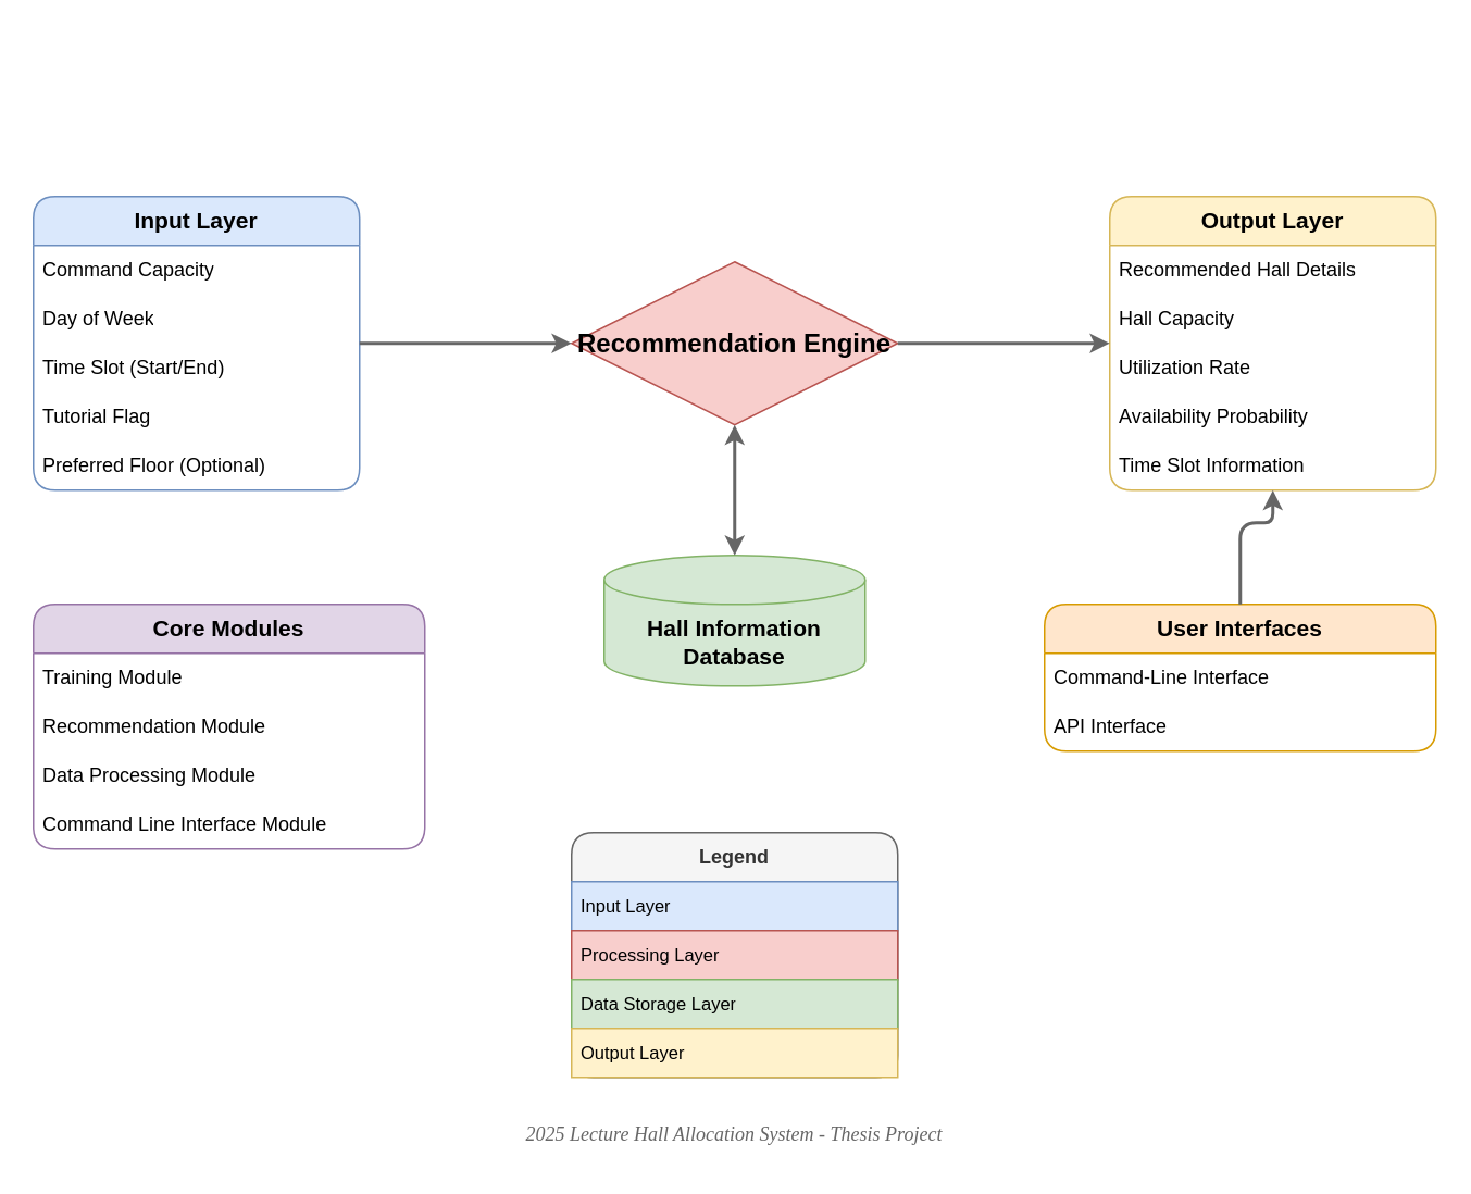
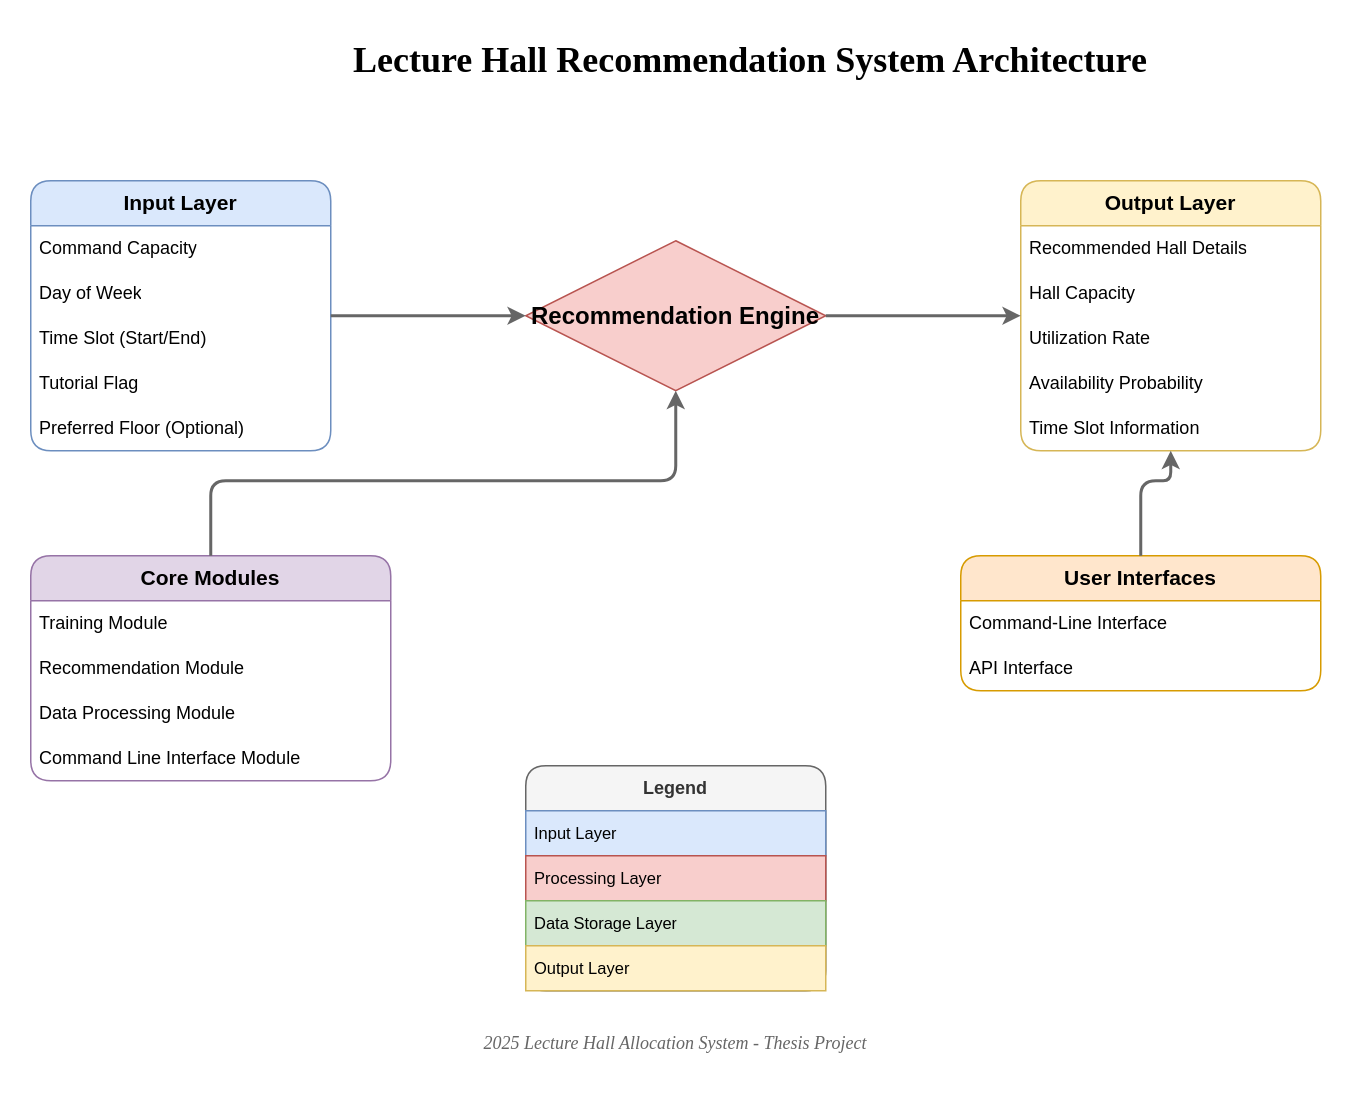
  <mxCell id="0" />
  <mxCell id="1" parent="0" />
+ <mxCell id="2" value="Lecture Hall Recommendation System Architecture" style="text;html=1;strokeColor=none;fillColor=none;align=center;verticalAlign=middle;whiteSpace=wrap;rounded=0;fontSize=24;fontStyle=1;fontFamily=Georgia;" parent="1" vertex="1"><mxGeometry x="150" y="20" width="700" height="40" as="geometry" /></mxCell>
  <mxCell id="3" value="&lt;b&gt;Input Layer&lt;/b&gt;" style="swimlane;fontStyle=0;childLayout=stackLayout;horizontal=1;startSize=30;horizontalStack=0;resizeParent=1;resizeParentMax=0;resizeLast=0;collapsible=1;marginBottom=0;whiteSpace=wrap;html=1;fillColor=#dae8fc;strokeColor=#6c8ebf;rounded=1;fontSize=14;fontFamily=Arial;" parent="1" vertex="1"><mxGeometry x="20" y="120" width="200" height="180" as="geometry" /></mxCell>
  <mxCell id="4" value="Command Capacity" style="text;strokeColor=none;fillColor=none;align=left;verticalAlign=middle;spacingLeft=4;spacingRight=4;overflow=hidden;points=[[0,0.5],[1,0.5]];portConstraint=eastwest;rotatable=0;whiteSpace=wrap;html=1;fontSize=12;fontFamily=Arial;" parent="3" vertex="1"><mxGeometry y="30" width="200" height="30" as="geometry" /></mxCell>
  <mxCell id="5" value="Day of Week" style="text;strokeColor=none;fillColor=none;align=left;verticalAlign=middle;spacingLeft=4;spacingRight=4;overflow=hidden;points=[[0,0.5],[1,0.5]];portConstraint=eastwest;rotatable=0;whiteSpace=wrap;html=1;fontSize=12;fontFamily=Arial;" parent="3" vertex="1"><mxGeometry y="60" width="200" height="30" as="geometry" /></mxCell>
  <mxCell id="6" value="Time Slot (Start/End)" style="text;strokeColor=none;fillColor=none;align=left;verticalAlign=middle;spacingLeft=4;spacingRight=4;overflow=hidden;points=[[0,0.5],[1,0.5]];portConstraint=eastwest;rotatable=0;whiteSpace=wrap;html=1;fontSize=12;fontFamily=Arial;" parent="3" vertex="1"><mxGeometry y="90" width="200" height="30" as="geometry" /></mxCell>
  <mxCell id="7" value="Tutorial Flag" style="text;strokeColor=none;fillColor=none;align=left;verticalAlign=middle;spacingLeft=4;spacingRight=4;overflow=hidden;points=[[0,0.5],[1,0.5]];portConstraint=eastwest;rotatable=0;whiteSpace=wrap;html=1;fontSize=12;fontFamily=Arial;" parent="3" vertex="1"><mxGeometry y="120" width="200" height="30" as="geometry" /></mxCell>
  <mxCell id="8" value="Preferred Floor (Optional)" style="text;strokeColor=none;fillColor=none;align=left;verticalAlign=middle;spacingLeft=4;spacingRight=4;overflow=hidden;points=[[0,0.5],[1,0.5]];portConstraint=eastwest;rotatable=0;whiteSpace=wrap;html=1;fontSize=12;fontFamily=Arial;" parent="3" vertex="1"><mxGeometry y="150" width="200" height="30" as="geometry" /></mxCell>
  <mxCell id="9" value="Recommendation Engine" style="rhombus;whiteSpace=wrap;html=1;fillColor=#f8cecc;strokeColor=#b85450;fontStyle=1;fontSize=16;fontFamily=Arial;" parent="1" vertex="1"><mxGeometry x="350" y="160" width="200" height="100" as="geometry" /></mxCell>
- <mxCell id="10" value="Hall Information Database" style="shape=cylinder3;whiteSpace=wrap;html=1;boundedLbl=1;backgroundOutline=1;size=15;fillColor=#d5e8d4;strokeColor=#82b366;fontStyle=1;fontSize=14;fontFamily=Arial;" parent="1" vertex="1"><mxGeometry x="370" y="340" width="160" height="80" as="geometry" /></mxCell>
  <mxCell id="11" value="&lt;b&gt;Output Layer&lt;/b&gt;" style="swimlane;fontStyle=0;childLayout=stackLayout;horizontal=1;startSize=30;horizontalStack=0;resizeParent=1;resizeParentMax=0;resizeLast=0;collapsible=1;marginBottom=0;whiteSpace=wrap;html=1;fillColor=#fff2cc;strokeColor=#d6b656;rounded=1;fontSize=14;fontFamily=Arial;" parent="1" vertex="1"><mxGeometry x="680" y="120" width="200" height="180" as="geometry" /></mxCell>
  <mxCell id="12" value="Recommended Hall Details" style="text;strokeColor=none;fillColor=none;align=left;verticalAlign=middle;spacingLeft=4;spacingRight=4;overflow=hidden;points=[[0,0.5],[1,0.5]];portConstraint=eastwest;rotatable=0;whiteSpace=wrap;html=1;fontSize=12;fontFamily=Arial;" parent="11" vertex="1"><mxGeometry y="30" width="200" height="30" as="geometry" /></mxCell>
  <mxCell id="13" value="Hall Capacity" style="text;strokeColor=none;fillColor=none;align=left;verticalAlign=middle;spacingLeft=4;spacingRight=4;overflow=hidden;points=[[0,0.5],[1,0.5]];portConstraint=eastwest;rotatable=0;whiteSpace=wrap;html=1;fontSize=12;fontFamily=Arial;" parent="11" vertex="1"><mxGeometry y="60" width="200" height="30" as="geometry" /></mxCell>
  <mxCell id="14" value="Utilization Rate" style="text;strokeColor=none;fillColor=none;align=left;verticalAlign=middle;spacingLeft=4;spacingRight=4;overflow=hidden;points=[[0,0.5],[1,0.5]];portConstraint=eastwest;rotatable=0;whiteSpace=wrap;html=1;fontSize=12;fontFamily=Arial;" parent="11" vertex="1"><mxGeometry y="90" width="200" height="30" as="geometry" /></mxCell>
  <mxCell id="15" value="Availability Probability" style="text;strokeColor=none;fillColor=none;align=left;verticalAlign=middle;spacingLeft=4;spacingRight=4;overflow=hidden;points=[[0,0.5],[1,0.5]];portConstraint=eastwest;rotatable=0;whiteSpace=wrap;html=1;fontSize=12;fontFamily=Arial;" parent="11" vertex="1"><mxGeometry y="120" width="200" height="30" as="geometry" /></mxCell>
  <mxCell id="16" value="Time Slot Information" style="text;strokeColor=none;fillColor=none;align=left;verticalAlign=middle;spacingLeft=4;spacingRight=4;overflow=hidden;points=[[0,0.5],[1,0.5]];portConstraint=eastwest;rotatable=0;whiteSpace=wrap;html=1;fontSize=12;fontFamily=Arial;" parent="11" vertex="1"><mxGeometry y="150" width="200" height="30" as="geometry" /></mxCell>
  <mxCell id="17" value="&lt;b&gt;Core Modules&lt;/b&gt;" style="swimlane;fontStyle=0;childLayout=stackLayout;horizontal=1;startSize=30;horizontalStack=0;resizeParent=1;resizeParentMax=0;resizeLast=0;collapsible=1;marginBottom=0;whiteSpace=wrap;html=1;fillColor=#e1d5e7;strokeColor=#9673a6;rounded=1;fontSize=14;fontFamily=Arial;" parent="1" vertex="1"><mxGeometry x="20" y="370" width="240" height="150" as="geometry" /></mxCell>
  <mxCell id="18" value="Training Module" style="text;strokeColor=none;fillColor=none;align=left;verticalAlign=middle;spacingLeft=4;spacingRight=4;overflow=hidden;points=[[0,0.5],[1,0.5]];portConstraint=eastwest;rotatable=0;whiteSpace=wrap;html=1;fontSize=12;fontFamily=Arial;" parent="17" vertex="1"><mxGeometry y="30" width="240" height="30" as="geometry" /></mxCell>
  <mxCell id="19" value="Recommendation Module" style="text;strokeColor=none;fillColor=none;align=left;verticalAlign=middle;spacingLeft=4;spacingRight=4;overflow=hidden;points=[[0,0.5],[1,0.5]];portConstraint=eastwest;rotatable=0;whiteSpace=wrap;html=1;fontSize=12;fontFamily=Arial;" parent="17" vertex="1"><mxGeometry y="60" width="240" height="30" as="geometry" /></mxCell>
  <mxCell id="20" value="Data Processing Module" style="text;strokeColor=none;fillColor=none;align=left;verticalAlign=middle;spacingLeft=4;spacingRight=4;overflow=hidden;points=[[0,0.5],[1,0.5]];portConstraint=eastwest;rotatable=0;whiteSpace=wrap;html=1;fontSize=12;fontFamily=Arial;" parent="17" vertex="1"><mxGeometry y="90" width="240" height="30" as="geometry" /></mxCell>
  <mxCell id="21" value="Command Line Interface Module" style="text;strokeColor=none;fillColor=none;align=left;verticalAlign=middle;spacingLeft=4;spacingRight=4;overflow=hidden;points=[[0,0.5],[1,0.5]];portConstraint=eastwest;rotatable=0;whiteSpace=wrap;html=1;fontSize=12;fontFamily=Arial;" parent="17" vertex="1"><mxGeometry y="120" width="240" height="30" as="geometry" /></mxCell>
  <mxCell id="22" value="&lt;b&gt;User Interfaces&lt;/b&gt;" style="swimlane;fontStyle=0;childLayout=stackLayout;horizontal=1;startSize=30;horizontalStack=0;resizeParent=1;resizeParentMax=0;resizeLast=0;collapsible=1;marginBottom=0;whiteSpace=wrap;html=1;fillColor=#ffe6cc;strokeColor=#d79b00;rounded=1;fontSize=14;fontFamily=Arial;" parent="1" vertex="1"><mxGeometry x="640" y="370" width="240" height="90" as="geometry" /></mxCell>
  <mxCell id="23" value="Command-Line Interface" style="text;strokeColor=none;fillColor=none;align=left;verticalAlign=middle;spacingLeft=4;spacingRight=4;overflow=hidden;points=[[0,0.5],[1,0.5]];portConstraint=eastwest;rotatable=0;whiteSpace=wrap;html=1;fontSize=12;fontFamily=Arial;" parent="22" vertex="1"><mxGeometry y="30" width="240" height="30" as="geometry" /></mxCell>
  <mxCell id="24" value="API Interface" style="text;strokeColor=none;fillColor=none;align=left;verticalAlign=middle;spacingLeft=4;spacingRight=4;overflow=hidden;points=[[0,0.5],[1,0.5]];portConstraint=eastwest;rotatable=0;whiteSpace=wrap;html=1;fontSize=12;fontFamily=Arial;" parent="22" vertex="1"><mxGeometry y="60" width="240" height="30" as="geometry" /></mxCell>
  <mxCell id="25" style="edgeStyle=orthogonalEdgeStyle;rounded=1;orthogonalLoop=1;jettySize=auto;html=1;exitX=1;exitY=0.5;exitDx=0;exitDy=0;entryX=0;entryY=0.5;entryDx=0;entryDy=0;fontSize=12;fontFamily=Arial;strokeWidth=2;startArrow=none;startFill=0;endArrow=classic;endFill=1;strokeColor=#666666;" parent="1" source="3" target="9" edge="1"><mxGeometry relative="1" as="geometry" /></mxCell>
  <mxCell id="26" style="edgeStyle=orthogonalEdgeStyle;rounded=1;orthogonalLoop=1;jettySize=auto;html=1;exitX=1;exitY=0.5;exitDx=0;exitDy=0;entryX=0;entryY=0.5;entryDx=0;entryDy=0;fontSize=12;fontFamily=Arial;strokeWidth=2;startArrow=none;startFill=0;endArrow=classic;endFill=1;strokeColor=#666666;" parent="1" source="9" target="11" edge="1"><mxGeometry relative="1" as="geometry" /></mxCell>
- <mxCell id="27" style="edgeStyle=orthogonalEdgeStyle;rounded=1;orthogonalLoop=1;jettySize=auto;html=1;exitX=0.5;exitY=1;exitDx=0;exitDy=0;entryX=0.5;entryY=0;entryDx=0;entryDy=0;entryPerimeter=0;fontSize=12;fontFamily=Arial;strokeWidth=2;startArrow=classic;startFill=1;endArrow=classic;endFill=1;strokeColor=#666666;" parent="1" source="9" target="10" edge="1"><mxGeometry relative="1" as="geometry" /></mxCell>
+ <mxCell id="28" style="edgeStyle=orthogonalEdgeStyle;rounded=1;orthogonalLoop=1;jettySize=auto;html=1;exitX=0.5;exitY=0;exitDx=0;exitDy=0;entryX=0.5;entryY=1;entryDx=0;entryDy=0;fontSize=12;fontFamily=Arial;strokeWidth=2;startArrow=none;startFill=0;endArrow=classic;endFill=1;strokeColor=#666666;" parent="1" source="17" target="9" edge="1"><mxGeometry relative="1" as="geometry"><Array as="points"><mxPoint x="140" y="320" /><mxPoint x="450" y="320" /></Array></mxGeometry></mxCell>
  <mxCell id="29" style="edgeStyle=orthogonalEdgeStyle;rounded=1;orthogonalLoop=1;jettySize=auto;html=1;entryX=0.5;entryY=1;entryDx=0;entryDy=0;fontSize=12;fontFamily=Arial;strokeWidth=2;startArrow=none;startFill=0;endArrow=classic;endFill=1;strokeColor=#666666;" parent="1" source="22" target="11" edge="1"><mxGeometry relative="1" as="geometry"><Array as="points"><mxPoint x="760" y="320" /><mxPoint x="780" y="320" /></Array></mxGeometry></mxCell>
  <mxCell id="30" value="&lt;b&gt;Legend&lt;/b&gt;" style="swimlane;fontStyle=0;childLayout=stackLayout;horizontal=1;startSize=30;horizontalStack=0;resizeParent=1;resizeParentMax=0;resizeLast=0;collapsible=1;marginBottom=0;whiteSpace=wrap;html=1;fillColor=#f5f5f5;strokeColor=#666666;rounded=1;fontSize=12;fontFamily=Arial;fontColor=#333333;" parent="1" vertex="1"><mxGeometry x="350" y="510" width="200" height="150" as="geometry" /></mxCell>
  <mxCell id="31" value="Input Layer" style="text;strokeColor=#6c8ebf;fillColor=#dae8fc;align=left;verticalAlign=middle;spacingLeft=4;spacingRight=4;overflow=hidden;points=[[0,0.5],[1,0.5]];portConstraint=eastwest;rotatable=0;whiteSpace=wrap;html=1;fontSize=11;fontFamily=Arial;" parent="30" vertex="1"><mxGeometry y="30" width="200" height="30" as="geometry" /></mxCell>
  <mxCell id="32" value="Processing Layer" style="text;strokeColor=#b85450;fillColor=#f8cecc;align=left;verticalAlign=middle;spacingLeft=4;spacingRight=4;overflow=hidden;points=[[0,0.5],[1,0.5]];portConstraint=eastwest;rotatable=0;whiteSpace=wrap;html=1;fontSize=11;fontFamily=Arial;" parent="30" vertex="1"><mxGeometry y="60" width="200" height="30" as="geometry" /></mxCell>
  <mxCell id="33" value="Data Storage Layer" style="text;strokeColor=#82b366;fillColor=#d5e8d4;align=left;verticalAlign=middle;spacingLeft=4;spacingRight=4;overflow=hidden;points=[[0,0.5],[1,0.5]];portConstraint=eastwest;rotatable=0;whiteSpace=wrap;html=1;fontSize=11;fontFamily=Arial;" parent="30" vertex="1"><mxGeometry y="90" width="200" height="30" as="geometry" /></mxCell>
  <mxCell id="34" value="Output Layer" style="text;strokeColor=#d6b656;fillColor=#fff2cc;align=left;verticalAlign=middle;spacingLeft=4;spacingRight=4;overflow=hidden;points=[[0,0.5],[1,0.5]];portConstraint=eastwest;rotatable=0;whiteSpace=wrap;html=1;fontSize=11;fontFamily=Arial;" parent="30" vertex="1"><mxGeometry y="120" width="200" height="30" as="geometry" /></mxCell>
  <mxCell id="35" value=" 2025 Lecture Hall Allocation System - Thesis Project" style="text;html=1;strokeColor=none;fillColor=none;align=center;verticalAlign=middle;whiteSpace=wrap;rounded=0;fontSize=12;fontStyle=2;fontFamily=Georgia;fontColor=#666666;" parent="1" vertex="1"><mxGeometry x="250" y="680" width="400" height="30" as="geometry" /></mxCell>
